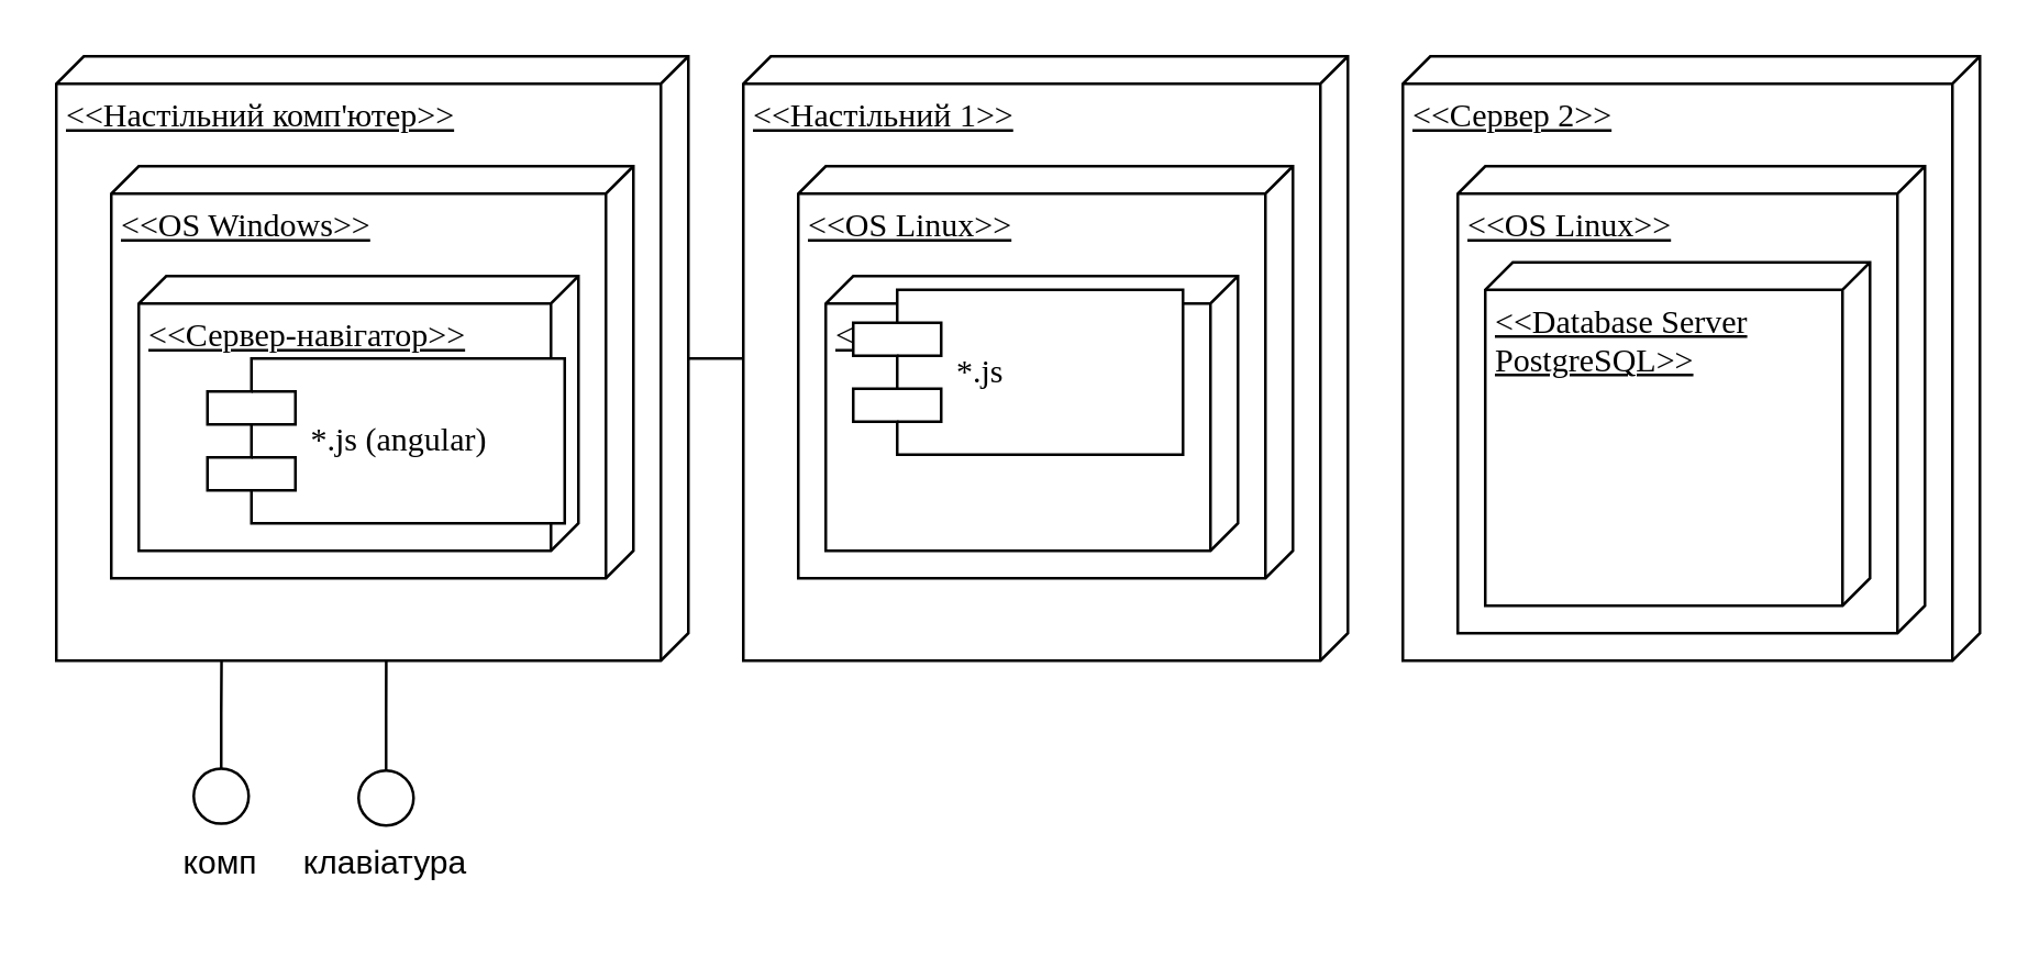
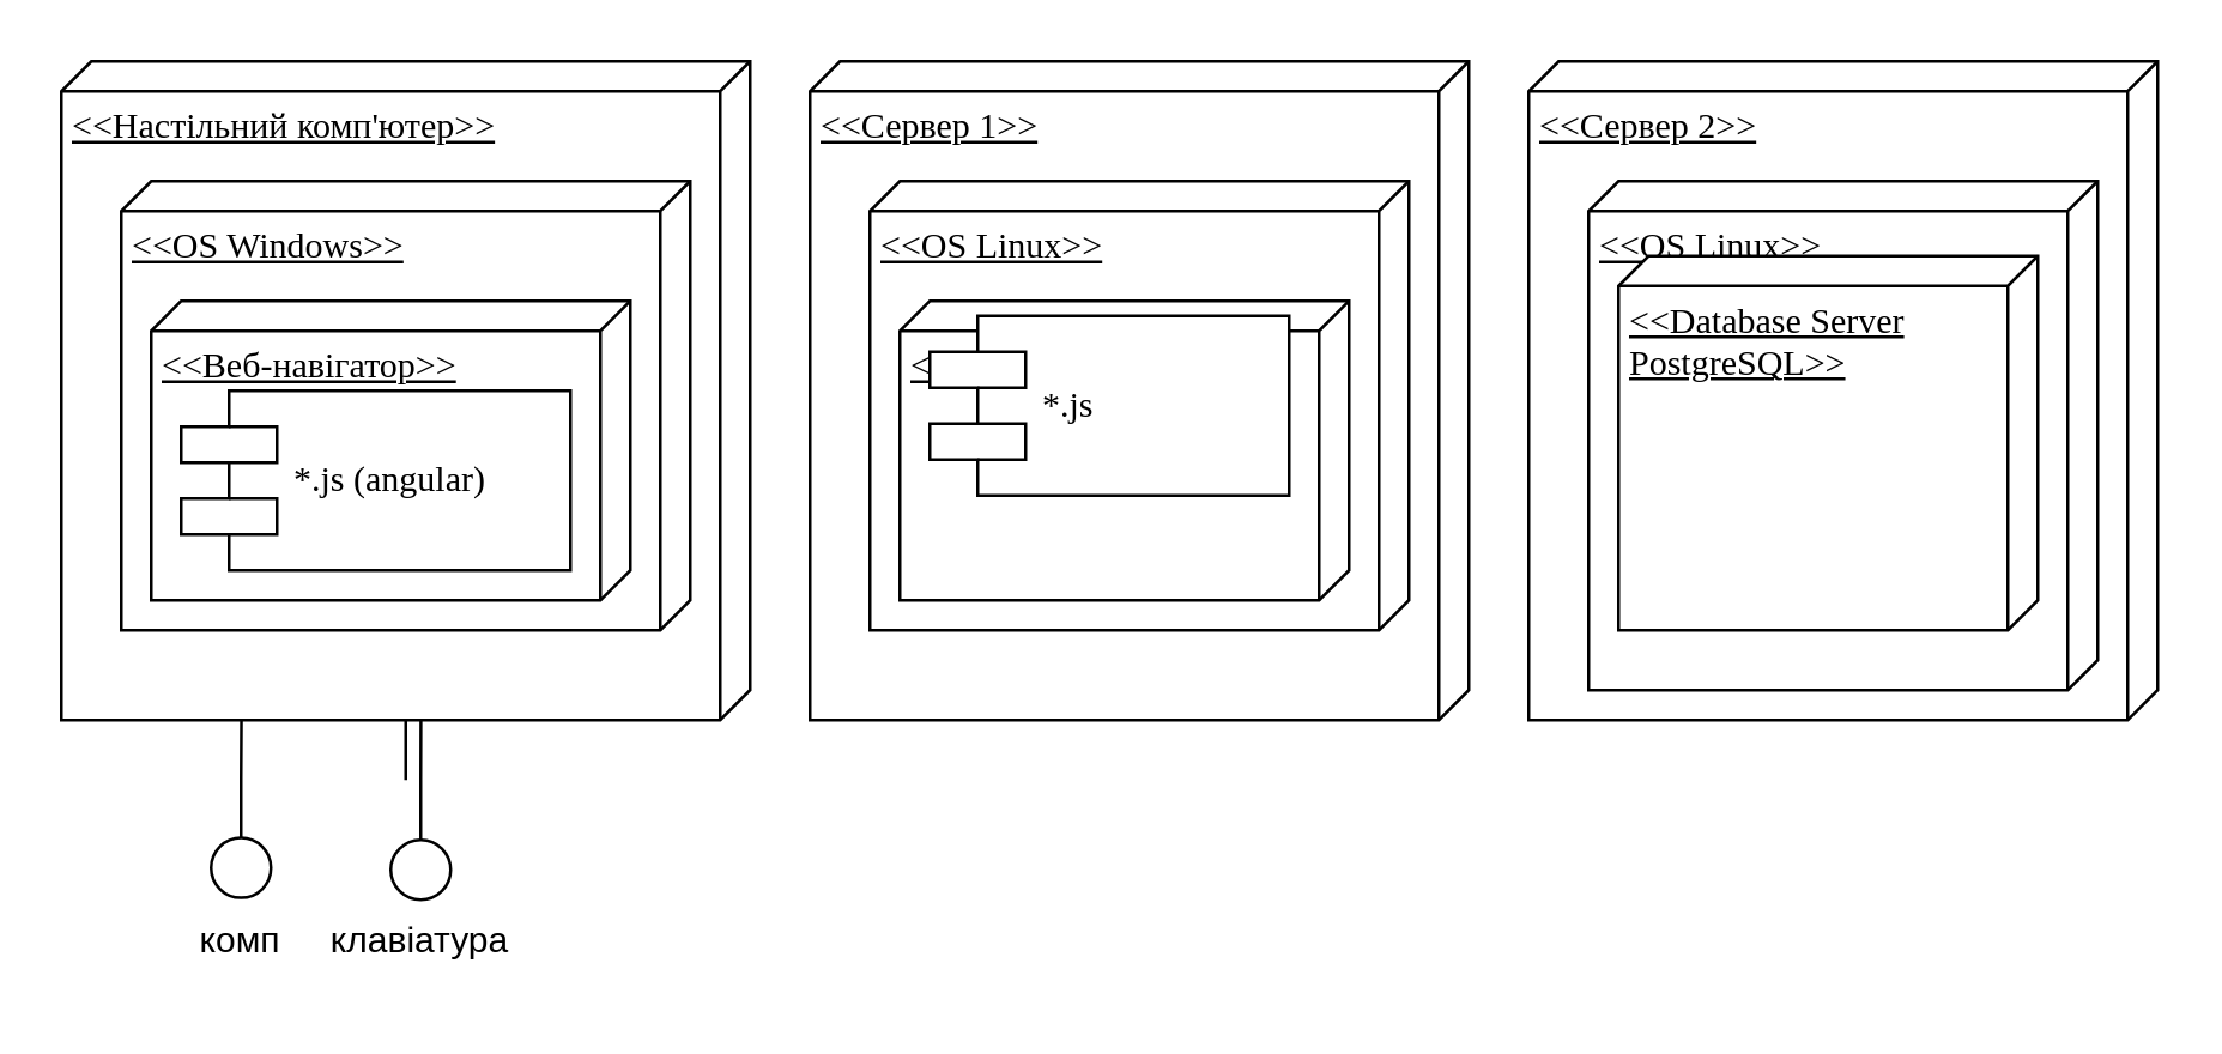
  <mxCell id="0" />
  <mxCell id="1" parent="0" />
- <mxCell id="2" value="" style="edgeStyle=orthogonalEdgeStyle;rounded=0;orthogonalLoop=1;jettySize=auto;html=1;endArrow=none;endFill=0;" edge="1" parent="1" source="3" target="16"><mxGeometry relative="1" as="geometry" /></mxCell>
+ <mxCell id="2" value="" style="edgeStyle=orthogonalEdgeStyle;rounded=0;orthogonalLoop=1;jettySize=auto;html=1;endArrow=none;endFill=0;" edge="1" parent="1" source="3" target="4"><mxGeometry relative="1" as="geometry" /></mxCell>
  <mxCell id="3" value="&amp;lt;&amp;lt;Настільний комп'ютер&amp;gt;&amp;gt;" style="verticalAlign=top;align=left;spacingTop=8;spacingLeft=2;spacingRight=12;shape=cube;size=10;direction=south;fontStyle=4;html=1;rounded=0;shadow=0;comic=0;labelBackgroundColor=none;strokeWidth=1;fontFamily=Verdana;fontSize=12" parent="1" vertex="1"><mxGeometry x="20" y="20" width="230" height="220" as="geometry" /></mxCell>
  <mxCell id="4" value="&amp;lt;&amp;lt;OS Windows&amp;gt;&amp;gt;" style="verticalAlign=top;align=left;spacingTop=8;spacingLeft=2;spacingRight=12;shape=cube;size=10;direction=south;fontStyle=4;html=1;rounded=0;shadow=0;comic=0;labelBackgroundColor=none;strokeWidth=1;fontFamily=Verdana;fontSize=12" vertex="1" parent="1"><mxGeometry x="40" y="60" width="190" height="150" as="geometry" /></mxCell>
- <mxCell id="5" value="&amp;lt;&amp;lt;Сервер-навігатор&amp;gt;&amp;gt;" style="verticalAlign=top;align=left;spacingTop=8;spacingLeft=2;spacingRight=12;shape=cube;size=10;direction=south;fontStyle=4;html=1;rounded=0;shadow=0;comic=0;labelBackgroundColor=none;strokeWidth=1;fontFamily=Verdana;fontSize=12" vertex="1" parent="1"><mxGeometry x="50" y="100" width="160" height="100" as="geometry" /></mxCell>
- <mxCell id="6" value="*.js (angular)" style="shape=component;align=left;spacingLeft=36;rounded=0;shadow=0;comic=0;labelBackgroundColor=none;strokeWidth=1;fontFamily=Verdana;fontSize=12;html=1;" vertex="1" parent="1"><mxGeometry x="75" y="130" width="130" height="60" as="geometry" /></mxCell>
+ <mxCell id="5" value="&amp;lt;&amp;lt;Веб-навігатор&amp;gt;&amp;gt;" style="verticalAlign=top;align=left;spacingTop=8;spacingLeft=2;spacingRight=12;shape=cube;size=10;direction=south;fontStyle=4;html=1;rounded=0;shadow=0;comic=0;labelBackgroundColor=none;strokeWidth=1;fontFamily=Verdana;fontSize=12" vertex="1" parent="1"><mxGeometry x="50" y="100" width="160" height="100" as="geometry" /></mxCell>
+ <mxCell id="6" value="*.js (angular)" style="shape=component;align=left;spacingLeft=36;rounded=0;shadow=0;comic=0;labelBackgroundColor=none;strokeWidth=1;fontFamily=Verdana;fontSize=12;html=1;" vertex="1" parent="1"><mxGeometry x="60" y="130" width="130" height="60" as="geometry" /></mxCell>
  <mxCell id="7" style="edgeStyle=orthogonalEdgeStyle;rounded=0;orthogonalLoop=1;jettySize=auto;html=1;entryX=1.001;entryY=0.478;entryDx=0;entryDy=0;entryPerimeter=0;endArrow=none;endFill=0;" edge="1" parent="1" source="8" target="3"><mxGeometry relative="1" as="geometry" /></mxCell>
  <mxCell id="8" value="" style="ellipse;whiteSpace=wrap;html=1;rounded=0;shadow=0;comic=0;labelBackgroundColor=none;strokeWidth=1;fontFamily=Verdana;fontSize=12;align=center;" vertex="1" parent="1"><mxGeometry x="130" y="280" width="20" height="20" as="geometry" /></mxCell>
  <mxCell id="9" style="edgeStyle=orthogonalEdgeStyle;rounded=0;orthogonalLoop=1;jettySize=auto;html=1;entryX=1.003;entryY=0.636;entryDx=0;entryDy=0;entryPerimeter=0;endArrow=none;endFill=0;" edge="1" parent="1" source="10"><mxGeometry relative="1" as="geometry"><mxPoint x="80.12" y="240" as="targetPoint" /></mxGeometry></mxCell>
  <mxCell id="10" value="" style="ellipse;whiteSpace=wrap;html=1;rounded=0;shadow=0;comic=0;labelBackgroundColor=none;strokeWidth=1;fontFamily=Verdana;fontSize=12;align=center;" vertex="1" parent="1"><mxGeometry x="70" y="279.34" width="20" height="20" as="geometry" /></mxCell>
  <mxCell id="11" value="комп" style="text;html=1;strokeColor=none;fillColor=none;align=center;verticalAlign=middle;whiteSpace=wrap;rounded=0;" vertex="1" parent="1"><mxGeometry x="50" y="299.34" width="60" height="30" as="geometry" /></mxCell>
  <mxCell id="12" value="клавіатура" style="text;html=1;strokeColor=none;fillColor=none;align=center;verticalAlign=middle;whiteSpace=wrap;rounded=0;" vertex="1" parent="1"><mxGeometry x="110" y="299.34" width="60" height="30" as="geometry" /></mxCell>
- <mxCell id="13" value="&amp;lt;&amp;lt;Настільний 1&amp;gt;&amp;gt;" style="verticalAlign=top;align=left;spacingTop=8;spacingLeft=2;spacingRight=12;shape=cube;size=10;direction=south;fontStyle=4;html=1;rounded=0;shadow=0;comic=0;labelBackgroundColor=none;strokeWidth=1;fontFamily=Verdana;fontSize=12" vertex="1" parent="1"><mxGeometry x="270" y="20" width="220" height="220" as="geometry" /></mxCell>
+ <mxCell id="13" value="&amp;lt;&amp;lt;Сервер 1&amp;gt;&amp;gt;" style="verticalAlign=top;align=left;spacingTop=8;spacingLeft=2;spacingRight=12;shape=cube;size=10;direction=south;fontStyle=4;html=1;rounded=0;shadow=0;comic=0;labelBackgroundColor=none;strokeWidth=1;fontFamily=Verdana;fontSize=12" vertex="1" parent="1"><mxGeometry x="270" y="20" width="220" height="220" as="geometry" /></mxCell>
  <mxCell id="14" value="&amp;lt;&amp;lt;OS Linux&amp;gt;&amp;gt;" style="verticalAlign=top;align=left;spacingTop=8;spacingLeft=2;spacingRight=12;shape=cube;size=10;direction=south;fontStyle=4;html=1;rounded=0;shadow=0;comic=0;labelBackgroundColor=none;strokeWidth=1;fontFamily=Verdana;fontSize=12" vertex="1" parent="1"><mxGeometry x="290" y="60" width="180" height="150" as="geometry" /></mxCell>
  <mxCell id="15" value="&amp;lt;&amp;lt;Relation.js&amp;gt;&amp;gt;" style="verticalAlign=top;align=left;spacingTop=8;spacingLeft=2;spacingRight=12;shape=cube;size=10;direction=south;fontStyle=4;html=1;rounded=0;shadow=0;comic=0;labelBackgroundColor=none;strokeWidth=1;fontFamily=Verdana;fontSize=12" vertex="1" parent="1"><mxGeometry x="300" y="100" width="150" height="100" as="geometry" /></mxCell>
  <mxCell id="16" value="*.js&amp;nbsp;" style="shape=component;align=left;spacingLeft=36;rounded=0;shadow=0;comic=0;labelBackgroundColor=none;strokeWidth=1;fontFamily=Verdana;fontSize=12;html=1;" vertex="1" parent="1"><mxGeometry x="310" y="105" width="120" height="60" as="geometry" /></mxCell>
  <mxCell id="17" value="&amp;lt;&amp;lt;Сервер 2&amp;gt;&amp;gt;" style="verticalAlign=top;align=left;spacingTop=8;spacingLeft=2;spacingRight=12;shape=cube;size=10;direction=south;fontStyle=4;html=1;rounded=0;shadow=0;comic=0;labelBackgroundColor=none;strokeWidth=1;fontFamily=Verdana;fontSize=12" vertex="1" parent="1"><mxGeometry x="510" y="20" width="210" height="220" as="geometry" /></mxCell>
  <mxCell id="18" value="&amp;lt;&amp;lt;OS Linux&amp;gt;&amp;gt;" style="verticalAlign=top;align=left;spacingTop=8;spacingLeft=2;spacingRight=12;shape=cube;size=10;direction=south;fontStyle=4;html=1;rounded=0;shadow=0;comic=0;labelBackgroundColor=none;strokeWidth=1;fontFamily=Verdana;fontSize=12" vertex="1" parent="1"><mxGeometry x="530" y="60" width="170" height="170" as="geometry" /></mxCell>
- <mxCell id="19" value="&amp;lt;&amp;lt;Database Server&lt;br&gt;PostgreSQL&amp;gt;&amp;gt;" style="verticalAlign=top;align=left;spacingTop=8;spacingLeft=2;spacingRight=12;shape=cube;size=10;direction=south;fontStyle=4;html=1;rounded=0;shadow=0;comic=0;labelBackgroundColor=none;strokeWidth=1;fontFamily=Verdana;fontSize=12" vertex="1" parent="1"><mxGeometry x="540" y="95" width="140" height="125" as="geometry" /></mxCell>
+ <mxCell id="19" value="&amp;lt;&amp;lt;Database Server&lt;br&gt;PostgreSQL&amp;gt;&amp;gt;" style="verticalAlign=top;align=left;spacingTop=8;spacingLeft=2;spacingRight=12;shape=cube;size=10;direction=south;fontStyle=4;html=1;rounded=0;shadow=0;comic=0;labelBackgroundColor=none;strokeWidth=1;fontFamily=Verdana;fontSize=12" vertex="1" parent="1"><mxGeometry x="540" y="85" width="140" height="125" as="geometry" /></mxCell>
